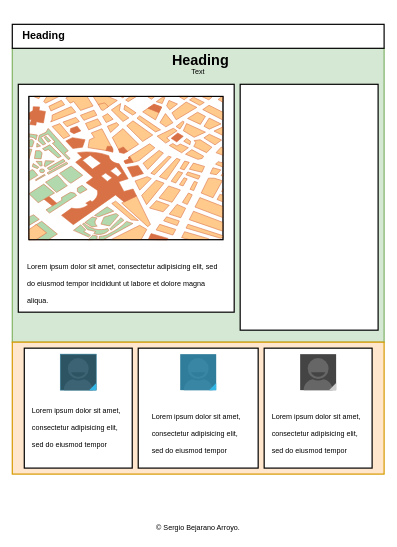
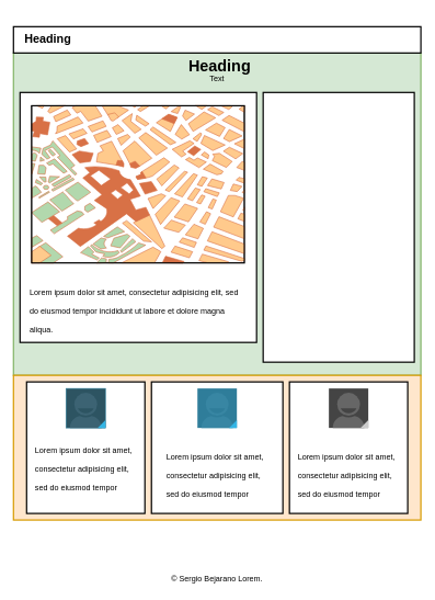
  <mxCell id="0" />
  <mxCell id="1" parent="0" />
  <mxCell id="2" value="" style="rounded=0;whiteSpace=wrap;html=1;strokeWidth=2;fillColor=#d5e8d4;strokeColor=#82b366;" parent="1" vertex="1"><mxGeometry x="20" y="80" width="620" height="490" as="geometry" /></mxCell>
  <mxCell id="3" value="" style="rounded=0;whiteSpace=wrap;html=1;strokeWidth=2;" parent="1" vertex="1"><mxGeometry x="20" y="40" width="620" height="40" as="geometry" /></mxCell>
  <mxCell id="4" value="" style="rounded=0;whiteSpace=wrap;html=1;strokeWidth=2;" parent="1" vertex="1"><mxGeometry x="30" y="140" width="360" height="380" as="geometry" /></mxCell>
  <mxCell id="5" value="" style="rounded=0;whiteSpace=wrap;html=1;strokeWidth=2;" parent="1" vertex="1"><mxGeometry x="400" y="140" width="230" height="410" as="geometry" /></mxCell>
  <mxCell id="6" value="&lt;h1&gt;&lt;span style=&quot;font-size: 12px ; font-weight: normal&quot;&gt;Lorem ipsum dolor sit amet, consectetur adipisicing elit, sed do eiusmod tempor incididunt ut labore et dolore magna aliqua.&lt;/span&gt;&lt;br&gt;&lt;/h1&gt;" style="text;html=1;strokeColor=none;fillColor=none;spacing=5;spacingTop=-20;whiteSpace=wrap;overflow=hidden;rounded=0;" parent="1" vertex="1"><mxGeometry x="40" y="420" width="330" height="90" as="geometry" /></mxCell>
  <mxCell id="7" value="&lt;h1 style=&quot;text-align: center&quot;&gt;&amp;nbsp;Heading&amp;nbsp;&lt;/h1&gt;" style="text;html=1;strokeColor=none;fillColor=none;spacing=5;spacingTop=-20;whiteSpace=wrap;overflow=hidden;rounded=0;" parent="1" vertex="1"><mxGeometry x="275" y="80" width="110" height="40" as="geometry" /></mxCell>
  <mxCell id="8" value="&lt;h1 style=&quot;color: rgb(0 , 0 , 0) ; font-family: &amp;#34;helvetica&amp;#34; ; font-style: normal ; letter-spacing: normal ; text-indent: 0px ; text-transform: none ; word-spacing: 0px ; background-color: rgb(255 , 255 , 255) ; text-align: center&quot;&gt;&lt;font style=&quot;font-size: 18px&quot;&gt;&amp;nbsp;Heading&amp;nbsp;&lt;/font&gt;&lt;/h1&gt;" style="text;whiteSpace=wrap;html=1;" parent="1" vertex="1"><mxGeometry x="30" y="20" width="120" height="40" as="geometry" /></mxCell>
  <mxCell id="9" value="Text" style="text;html=1;strokeColor=none;fillColor=none;align=center;verticalAlign=middle;whiteSpace=wrap;rounded=0;" parent="1" vertex="1"><mxGeometry x="310" y="110" width="40" height="20" as="geometry" /></mxCell>
  <mxCell id="10" value="" style="rounded=0;whiteSpace=wrap;html=1;strokeWidth=2;fillColor=#ffe6cc;strokeColor=#d79b00;" parent="1" vertex="1"><mxGeometry x="20" y="570" width="620" height="220" as="geometry" /></mxCell>
  <mxCell id="11" value="" style="rounded=0;whiteSpace=wrap;html=1;strokeWidth=2;" parent="1" vertex="1"><mxGeometry x="40" y="580" width="180" height="200" as="geometry" /></mxCell>
  <mxCell id="12" value="" style="rounded=0;whiteSpace=wrap;html=1;strokeWidth=2;" parent="1" vertex="1"><mxGeometry x="440" y="580" width="180" height="200" as="geometry" /></mxCell>
  <mxCell id="13" value="" style="rounded=0;whiteSpace=wrap;html=1;strokeWidth=2;" parent="1" vertex="1"><mxGeometry x="230" y="580" width="200" height="200" as="geometry" /></mxCell>
  <mxCell id="14" value="" style="verticalLabelPosition=bottom;verticalAlign=top;html=1;shadow=0;dashed=0;strokeWidth=1;shape=mxgraph.android.contact_badge_focused;" parent="1" vertex="1"><mxGeometry x="100" y="590" width="60" height="60" as="geometry" /></mxCell>
  <mxCell id="15" value="" style="verticalLabelPosition=bottom;verticalAlign=top;html=1;shadow=0;dashed=0;strokeWidth=1;shape=mxgraph.android.contact_badge_pressed;" parent="1" vertex="1"><mxGeometry x="300" y="590" width="60" height="60" as="geometry" /></mxCell>
  <mxCell id="16" value="" style="verticalLabelPosition=bottom;verticalAlign=top;html=1;shadow=0;dashed=0;strokeWidth=1;shape=mxgraph.android.contact_badge_normal;" parent="1" vertex="1"><mxGeometry x="500" y="590" width="60" height="60" as="geometry" /></mxCell>
  <mxCell id="17" value="&lt;h1&gt;&lt;span style=&quot;font-size: 12px ; font-weight: normal&quot;&gt;Lorem ipsum dolor sit amet, consectetur adipisicing elit, sed do eiusmod tempor incididunt ut labore et dolore magna aliqua.&lt;/span&gt;&lt;br&gt;&lt;/h1&gt;" style="text;html=1;strokeColor=none;fillColor=none;spacing=5;spacingTop=-20;whiteSpace=wrap;overflow=hidden;rounded=0;" parent="1" vertex="1"><mxGeometry x="47.5" y="660" width="165" height="90" as="geometry" /></mxCell>
  <mxCell id="18" value="&lt;h1&gt;&lt;span style=&quot;font-size: 12px ; font-weight: normal&quot;&gt;Lorem ipsum dolor sit amet, consectetur adipisicing elit, sed do eiusmod tempor incididunt ut labore et dolore magna aliqua.&lt;/span&gt;&lt;br&gt;&lt;/h1&gt;" style="text;html=1;strokeColor=none;fillColor=none;spacing=5;spacingTop=-20;whiteSpace=wrap;overflow=hidden;rounded=0;" parent="1" vertex="1"><mxGeometry x="247.5" y="670" width="165" height="90" as="geometry" /></mxCell>
  <mxCell id="19" value="&lt;h1&gt;&lt;span style=&quot;font-size: 12px ; font-weight: normal&quot;&gt;Lorem ipsum dolor sit amet, consectetur adipisicing elit, sed do eiusmod tempor incididunt ut labore et dolore magna aliqua.&lt;/span&gt;&lt;br&gt;&lt;/h1&gt;" style="text;html=1;strokeColor=none;fillColor=none;spacing=5;spacingTop=-20;whiteSpace=wrap;overflow=hidden;rounded=0;" parent="1" vertex="1"><mxGeometry x="447.5" y="670" width="165" height="90" as="geometry" /></mxCell>
  <mxCell id="20" value="" style="verticalLabelPosition=bottom;shadow=0;dashed=0;align=center;html=1;verticalAlign=top;strokeWidth=1;shape=mxgraph.mockup.misc.map;" parent="1" vertex="1"><mxGeometry x="47.5" y="160" width="325" height="240" as="geometry" /></mxCell>
- <mxCell id="21" value="© Sergio Bejarano Arroyo." style="text;html=1;strokeColor=none;fillColor=none;align=center;verticalAlign=middle;whiteSpace=wrap;rounded=0;" vertex="1" parent="1"><mxGeometry x="225" y="870" width="210" height="20" as="geometry" /></mxCell>
+ <mxCell id="21" value="© Sergio Bejarano Lorem." style="text;html=1;strokeColor=none;fillColor=none;align=center;verticalAlign=middle;whiteSpace=wrap;rounded=0;" vertex="1" parent="1"><mxGeometry x="225" y="870" width="210" height="20" as="geometry" /></mxCell>
